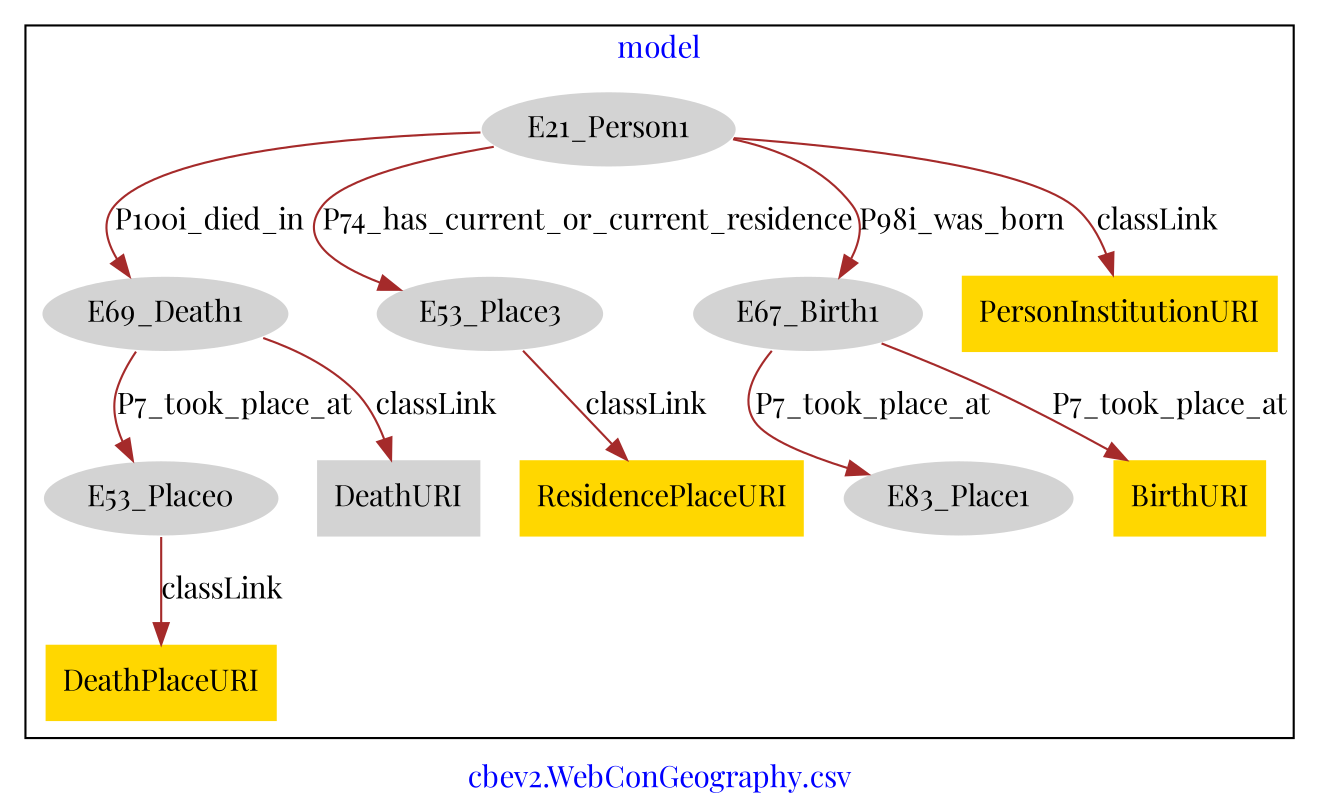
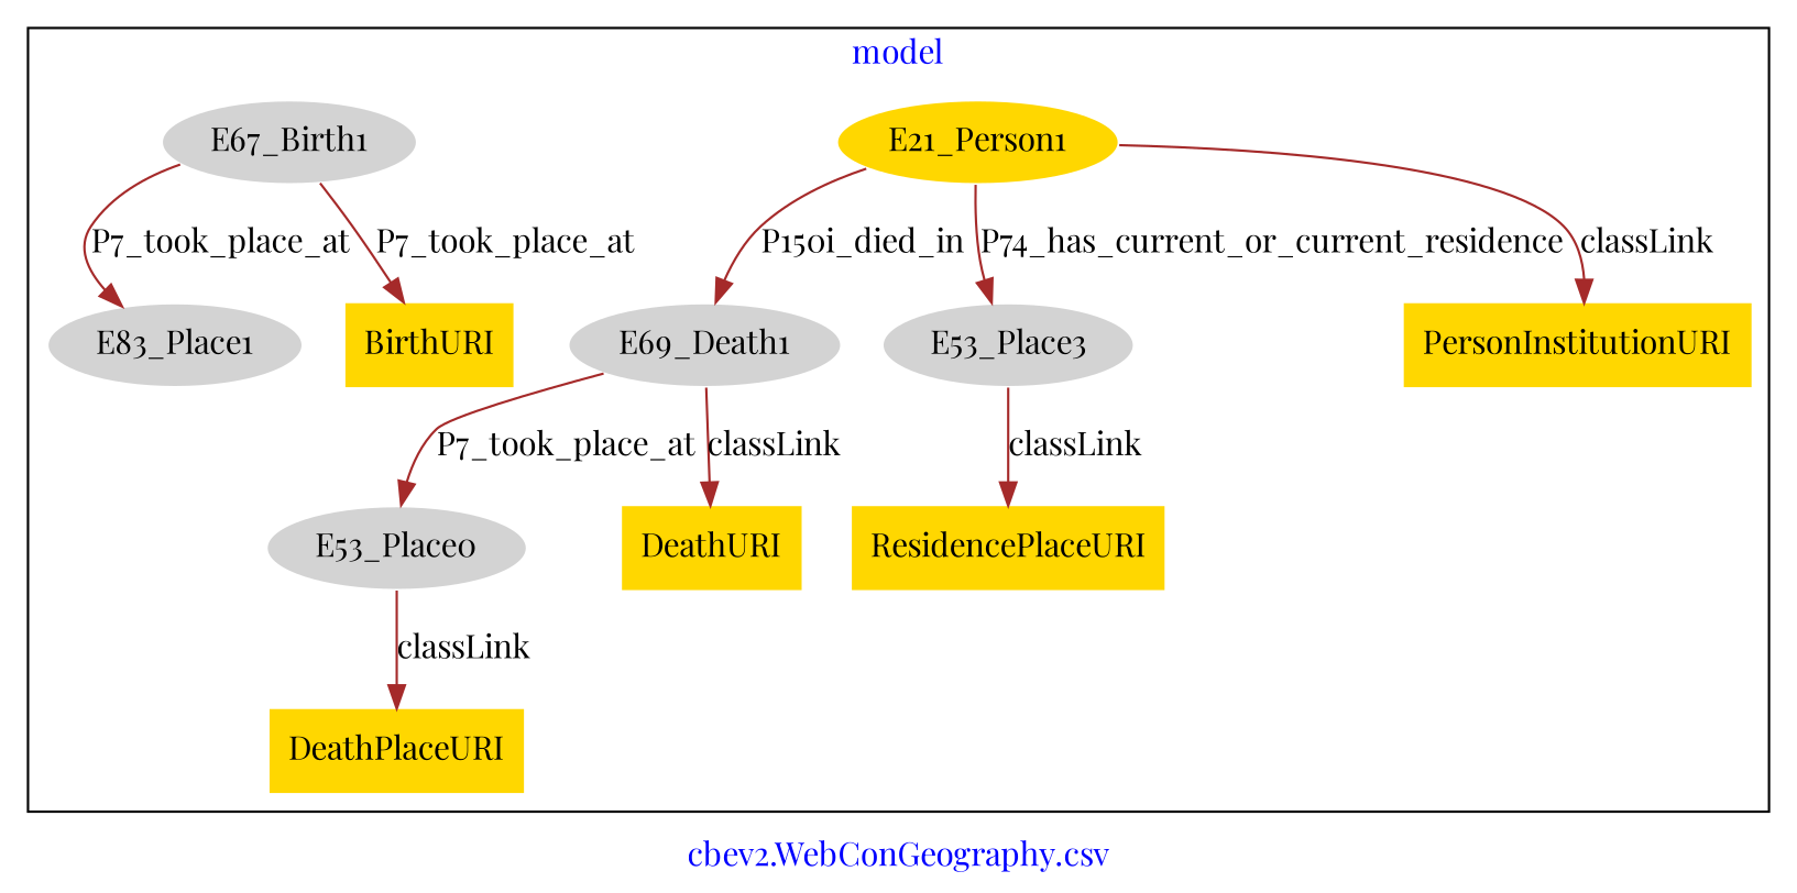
  digraph {
    fontcolor=blue
    fontname="Playfair Display"
    label="cbev2.WebConGeography.csv"
    remincross=true
    node [color=white fillcolor=lightgray fontname="Playfair Display" style=filled]
    edge [color=brown fontcolor=black fontname="Playfair Display"]
-   n1 [label=E21_Person1]
+   n1 [fillcolor=gold label=E21_Person1]
    n2 [label=E69_Death1]
    n3 [label=E53_Place3]
    n4 [label=E67_Birth1]
    n5 [fillcolor=gold label=PersonInstitutionURI shape=plaintext color=""]
    n6 [label=E83_Place1]
    n7 [label=E53_Place0]
    n8 [fillcolor=gold label=DeathPlaceURI shape=plaintext color=""]
    n9 [fillcolor=gold label=ResidencePlaceURI shape=plaintext color=""]
    n10 [fillcolor=gold label=BirthURI shape=plaintext color=""]
-   n11 [label=DeathURI shape=plaintext color=""]
+   n11 [fillcolor=gold label=DeathURI shape=plaintext color=""]
    subgraph cluster_1 {
      label=model
      n1
      n2
      n3
      n4
      n5
      n6
      n7
      n8
      n9
      n10
      n11
    }
-   n1 -> n2 [label=P100i_died_in]
+   n1 -> n2 [label=P150i_died_in]
    n1 -> n3 [label=P74_has_current_or_current_residence]
-   n1 -> n4 [label=P98i_was_born]
    n1 -> n5 [label=classLink]
    n2 -> n7 [label=P7_took_place_at]
    n2 -> n11 [label=classLink]
    n3 -> n9 [label=classLink]
    n4 -> n6 [label=P7_took_place_at]
    n4 -> n10 [label=P7_took_place_at]
    n7 -> n8 [label=classLink]
  }
